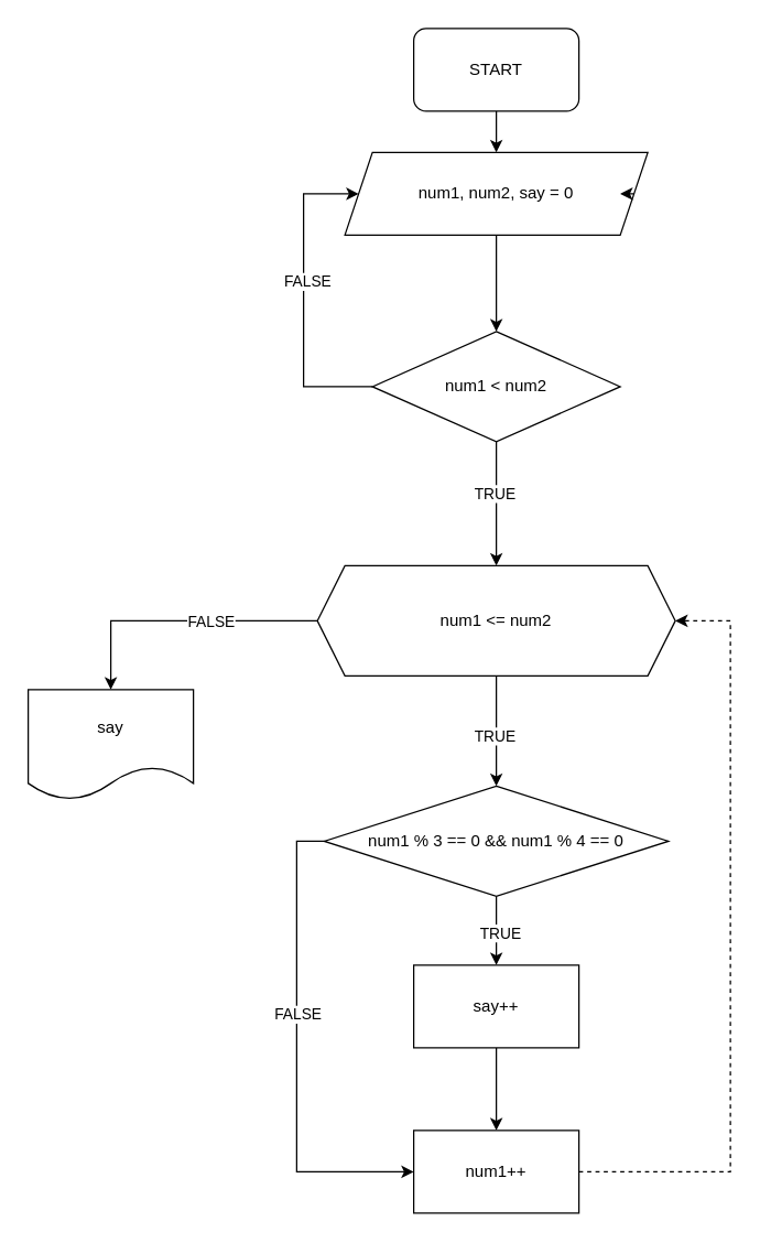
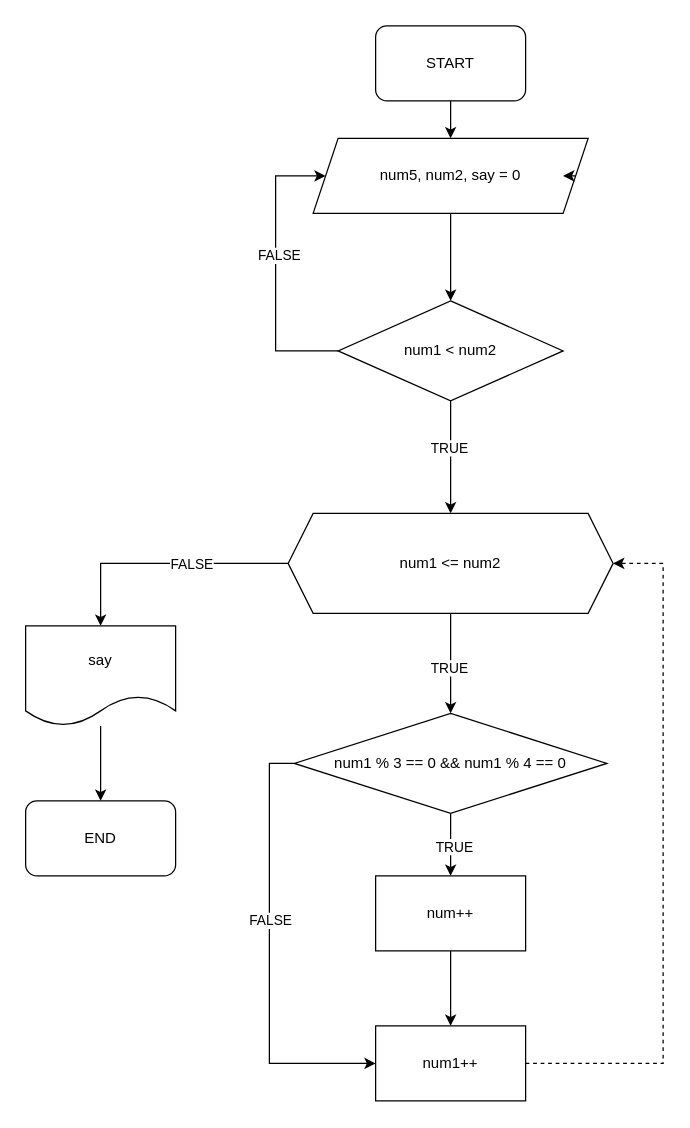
  <mxCell id="0" />
  <mxCell id="1" parent="0" />
  <mxCell id="2" value="" style="edgeStyle=orthogonalEdgeStyle;rounded=0;orthogonalLoop=1;jettySize=auto;html=1;" parent="1" source="3" target="5" edge="1"><mxGeometry relative="1" as="geometry" /></mxCell>
  <mxCell id="3" value="START" style="rounded=1;whiteSpace=wrap;html=1;" parent="1" vertex="1"><mxGeometry x="300" y="20" width="120" height="60" as="geometry" /></mxCell>
  <mxCell id="4" value="" style="edgeStyle=orthogonalEdgeStyle;rounded=0;orthogonalLoop=1;jettySize=auto;html=1;" edge="1" parent="1" source="5" target="28"><mxGeometry relative="1" as="geometry" /></mxCell>
- <mxCell id="5" value="num1, num2, say = 0" style="shape=parallelogram;perimeter=parallelogramPerimeter;whiteSpace=wrap;html=1;fixedSize=1;" parent="1" vertex="1"><mxGeometry x="250" y="110" width="220" height="60" as="geometry" /></mxCell>
+ <mxCell id="5" value="num5, num2, say = 0" style="shape=parallelogram;perimeter=parallelogramPerimeter;whiteSpace=wrap;html=1;fixedSize=1;" parent="1" vertex="1"><mxGeometry x="250" y="110" width="220" height="60" as="geometry" /></mxCell>
  <mxCell id="6" value="" style="edgeStyle=orthogonalEdgeStyle;rounded=0;orthogonalLoop=1;jettySize=auto;html=1;" parent="1" source="10" target="15" edge="1"><mxGeometry relative="1" as="geometry" /></mxCell>
  <mxCell id="7" value="TRUE" style="edgeLabel;html=1;align=center;verticalAlign=middle;resizable=0;points=[];" parent="6" vertex="1" connectable="0"><mxGeometry x="0.075" y="-2" relative="1" as="geometry"><mxPoint as="offset" /></mxGeometry></mxCell>
  <mxCell id="8" style="edgeStyle=orthogonalEdgeStyle;rounded=0;orthogonalLoop=1;jettySize=auto;html=1;exitX=0;exitY=0.5;exitDx=0;exitDy=0;entryX=0.5;entryY=0;entryDx=0;entryDy=0;" parent="1" source="10" target="21" edge="1"><mxGeometry relative="1" as="geometry" /></mxCell>
  <mxCell id="9" value="FALSE" style="edgeLabel;html=1;align=center;verticalAlign=middle;resizable=0;points=[];" parent="8" vertex="1" connectable="0"><mxGeometry x="-0.216" relative="1" as="geometry"><mxPoint as="offset" /></mxGeometry></mxCell>
  <mxCell id="10" value="num1 &amp;lt;= num2" style="shape=hexagon;perimeter=hexagonPerimeter2;whiteSpace=wrap;html=1;fixedSize=1;" parent="1" vertex="1"><mxGeometry x="230" y="410" width="260" height="80" as="geometry" /></mxCell>
  <mxCell id="11" value="" style="edgeStyle=orthogonalEdgeStyle;rounded=0;orthogonalLoop=1;jettySize=auto;html=1;" parent="1" source="15" target="17" edge="1"><mxGeometry relative="1" as="geometry" /></mxCell>
  <mxCell id="12" value="TRUE" style="edgeLabel;html=1;align=center;verticalAlign=middle;resizable=0;points=[];" parent="11" vertex="1" connectable="0"><mxGeometry x="0.04" y="2" relative="1" as="geometry"><mxPoint as="offset" /></mxGeometry></mxCell>
  <mxCell id="13" style="edgeStyle=orthogonalEdgeStyle;rounded=0;orthogonalLoop=1;jettySize=auto;html=1;exitX=0;exitY=0.5;exitDx=0;exitDy=0;entryX=0;entryY=0.5;entryDx=0;entryDy=0;" parent="1" source="15" target="19" edge="1"><mxGeometry relative="1" as="geometry" /></mxCell>
  <mxCell id="14" value="FALSE" style="edgeLabel;html=1;align=center;verticalAlign=middle;resizable=0;points=[];" parent="13" vertex="1" connectable="0"><mxGeometry x="-0.157" relative="1" as="geometry"><mxPoint as="offset" /></mxGeometry></mxCell>
  <mxCell id="15" value="num1 % 3 == 0 &amp;amp;&amp;amp; num1 % 4 == 0" style="rhombus;whiteSpace=wrap;html=1;" parent="1" vertex="1"><mxGeometry x="235" y="570" width="250" height="80" as="geometry" /></mxCell>
  <mxCell id="16" value="" style="edgeStyle=orthogonalEdgeStyle;rounded=0;orthogonalLoop=1;jettySize=auto;html=1;" parent="1" source="17" target="19" edge="1"><mxGeometry relative="1" as="geometry" /></mxCell>
- <mxCell id="17" value="say++" style="rounded=0;whiteSpace=wrap;html=1;" parent="1" vertex="1"><mxGeometry x="300" y="700" width="120" height="60" as="geometry" /></mxCell>
+ <mxCell id="17" value="num++" style="rounded=0;whiteSpace=wrap;html=1;" parent="1" vertex="1"><mxGeometry x="300" y="700" width="120" height="60" as="geometry" /></mxCell>
  <mxCell id="18" style="edgeStyle=orthogonalEdgeStyle;rounded=0;orthogonalLoop=1;jettySize=auto;html=1;exitX=1;exitY=0.5;exitDx=0;exitDy=0;entryX=1;entryY=0.5;entryDx=0;entryDy=0;dashed=1;" parent="1" source="19" target="10" edge="1"><mxGeometry relative="1" as="geometry"><Array as="points"><mxPoint x="530" y="850" /><mxPoint x="530" y="450" /></Array></mxGeometry></mxCell>
  <mxCell id="19" value="num1++" style="rounded=0;whiteSpace=wrap;html=1;" parent="1" vertex="1"><mxGeometry x="300" y="820" width="120" height="60" as="geometry" /></mxCell>
+ <mxCell id="20" value="" style="edgeStyle=orthogonalEdgeStyle;rounded=0;orthogonalLoop=1;jettySize=auto;html=1;" parent="1" source="21" target="22" edge="1"><mxGeometry relative="1" as="geometry" /></mxCell>
  <mxCell id="21" value="say" style="shape=document;whiteSpace=wrap;html=1;boundedLbl=1;" parent="1" vertex="1"><mxGeometry x="20" y="500" width="120" height="80" as="geometry" /></mxCell>
+ <mxCell id="22" value="END" style="rounded=1;whiteSpace=wrap;html=1;" parent="1" vertex="1"><mxGeometry x="20" y="640" width="120" height="60" as="geometry" /></mxCell>
  <mxCell id="23" style="edgeStyle=orthogonalEdgeStyle;rounded=0;orthogonalLoop=1;jettySize=auto;html=1;exitX=1;exitY=0.5;exitDx=0;exitDy=0;entryX=0.909;entryY=0.499;entryDx=0;entryDy=0;entryPerimeter=0;" edge="1" parent="1" source="5" target="5"><mxGeometry relative="1" as="geometry" /></mxCell>
  <mxCell id="24" value="" style="edgeStyle=orthogonalEdgeStyle;rounded=0;orthogonalLoop=1;jettySize=auto;html=1;" edge="1" parent="1" source="28" target="10"><mxGeometry relative="1" as="geometry" /></mxCell>
  <mxCell id="25" value="TRUE" style="edgeLabel;html=1;align=center;verticalAlign=middle;resizable=0;points=[];" vertex="1" connectable="0" parent="24"><mxGeometry x="-0.149" y="-2" relative="1" as="geometry"><mxPoint y="-1" as="offset" /></mxGeometry></mxCell>
  <mxCell id="26" style="edgeStyle=orthogonalEdgeStyle;rounded=0;orthogonalLoop=1;jettySize=auto;html=1;exitX=0;exitY=0.5;exitDx=0;exitDy=0;entryX=0;entryY=0.5;entryDx=0;entryDy=0;" edge="1" parent="1" source="28" target="5"><mxGeometry relative="1" as="geometry"><Array as="points"><mxPoint x="220" y="280" /><mxPoint x="220" y="140" /></Array></mxGeometry></mxCell>
  <mxCell id="27" value="FALSE" style="edgeLabel;html=1;align=center;verticalAlign=middle;resizable=0;points=[];" vertex="1" connectable="0" parent="26"><mxGeometry x="0.105" y="-2" relative="1" as="geometry"><mxPoint as="offset" /></mxGeometry></mxCell>
  <mxCell id="28" value="num1 &amp;lt; num2" style="rhombus;whiteSpace=wrap;html=1;" vertex="1" parent="1"><mxGeometry x="270" y="240" width="180" height="80" as="geometry" /></mxCell>
